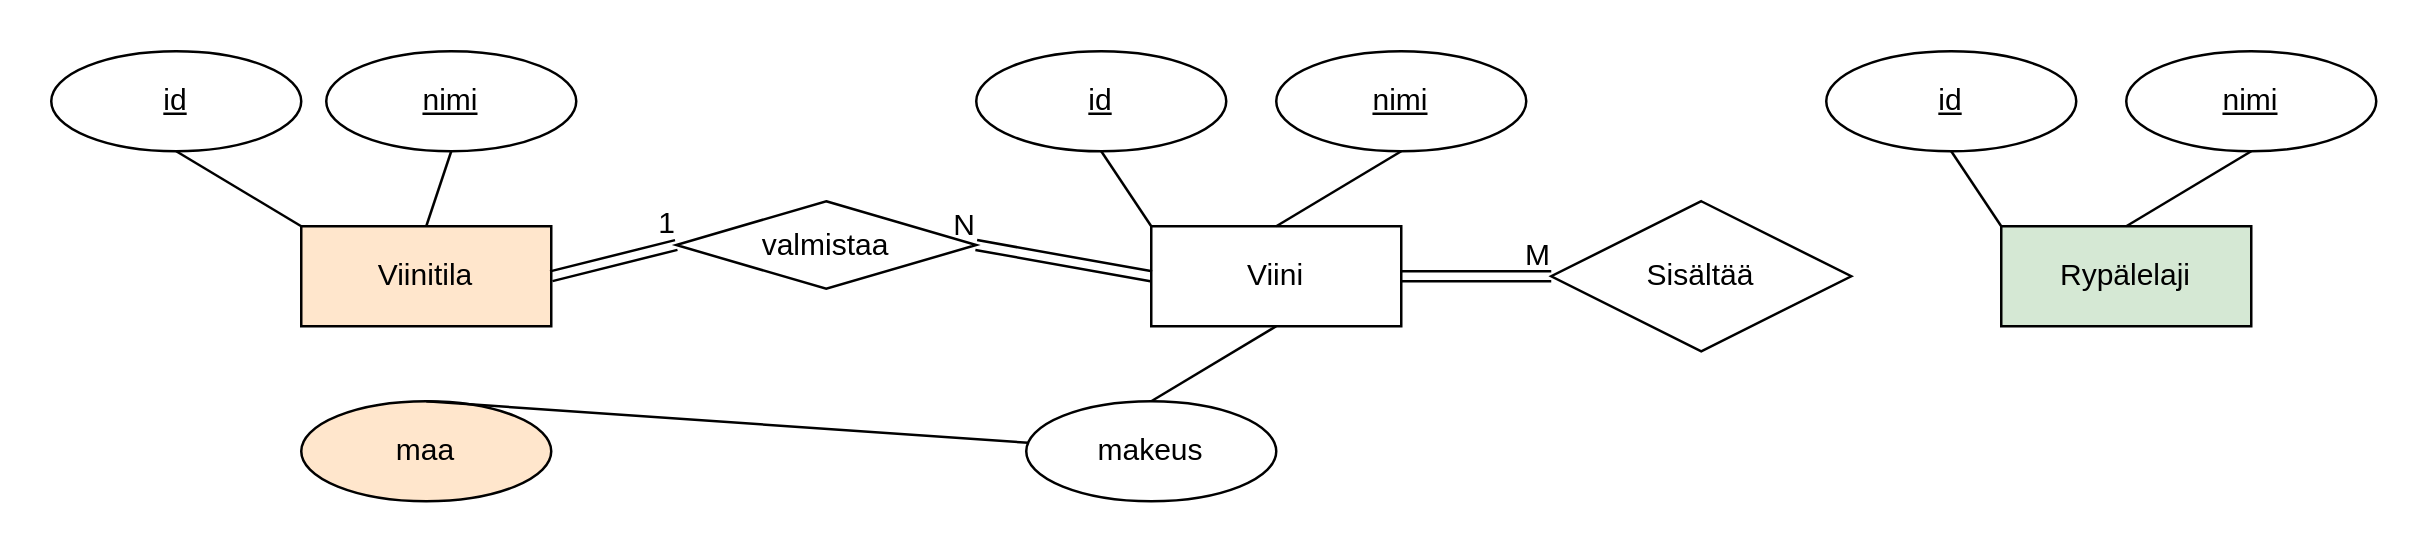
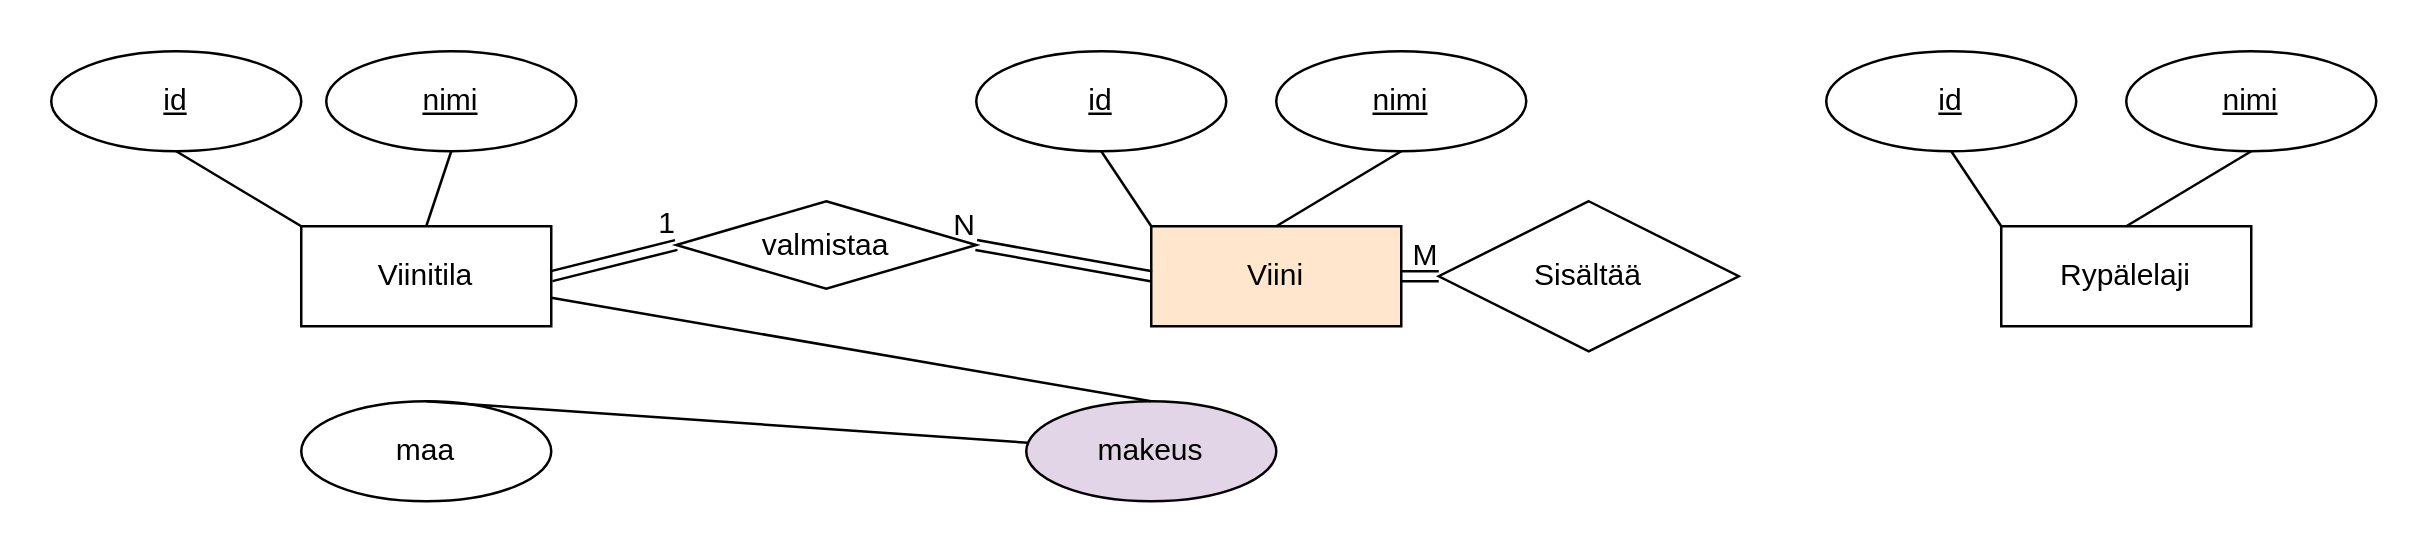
  <mxCell id="0" />
  <mxCell id="1" parent="0" />
- <mxCell id="2" value="Viinitila" style="whiteSpace=wrap;html=1;align=center;fillColor=#ffe6cc;" vertex="1" parent="1"><mxGeometry x="120" y="90" width="100" height="40" as="geometry" /></mxCell>
- <mxCell id="3" value="maa" style="ellipse;whiteSpace=wrap;html=1;align=center;fillColor=#ffe6cc;" vertex="1" parent="1"><mxGeometry x="120" y="160" width="100" height="40" as="geometry" /></mxCell>
+ <mxCell id="2" value="Viinitila" style="whiteSpace=wrap;html=1;align=center;" vertex="1" parent="1"><mxGeometry x="120" y="90" width="100" height="40" as="geometry" /></mxCell>
+ <mxCell id="3" value="maa" style="ellipse;whiteSpace=wrap;html=1;align=center;" vertex="1" parent="1"><mxGeometry x="120" y="160" width="100" height="40" as="geometry" /></mxCell>
  <mxCell id="4" value="id" style="ellipse;whiteSpace=wrap;html=1;align=center;fontStyle=4;" vertex="1" parent="1"><mxGeometry x="20" y="20" width="100" height="40" as="geometry" /></mxCell>
  <mxCell id="5" value="nimi" style="ellipse;whiteSpace=wrap;html=1;align=center;fontStyle=4;" vertex="1" parent="1"><mxGeometry x="130" y="20" width="100" height="40" as="geometry" /></mxCell>
  <mxCell id="6" value="" style="endArrow=none;html=1;rounded=0;exitX=0;exitY=0;exitDx=0;exitDy=0;entryX=0.5;entryY=1;entryDx=0;entryDy=0;" edge="1" parent="1" source="2" target="4"><mxGeometry relative="1" as="geometry"><mxPoint x="210" y="210" as="sourcePoint" /><mxPoint x="370" y="210" as="targetPoint" /></mxGeometry></mxCell>
  <mxCell id="7" value="" style="endArrow=none;html=1;rounded=0;exitX=0.5;exitY=0;exitDx=0;exitDy=0;entryX=0.5;entryY=1;entryDx=0;entryDy=0;" edge="1" parent="1" source="2" target="5"><mxGeometry relative="1" as="geometry"><mxPoint x="200" y="200" as="sourcePoint" /><mxPoint x="360" y="200" as="targetPoint" /></mxGeometry></mxCell>
  <mxCell id="8" value="" style="endArrow=none;html=1;rounded=0;exitX=0.5;exitY=0;exitDx=0;exitDy=0;" edge="1" parent="1" source="3" target="10"><mxGeometry relative="1" as="geometry"><mxPoint x="120" y="290" as="sourcePoint" /><mxPoint x="280" y="290" as="targetPoint" /></mxGeometry></mxCell>
- <mxCell id="9" value="Viini" style="whiteSpace=wrap;html=1;align=center;" vertex="1" parent="1"><mxGeometry x="460" y="90" width="100" height="40" as="geometry" /></mxCell>
- <mxCell id="10" value="makeus" style="ellipse;whiteSpace=wrap;html=1;align=center;" vertex="1" parent="1"><mxGeometry x="410" y="160" width="100" height="40" as="geometry" /></mxCell>
+ <mxCell id="9" value="Viini" style="whiteSpace=wrap;html=1;align=center;fillColor=#ffe6cc;" vertex="1" parent="1"><mxGeometry x="460" y="90" width="100" height="40" as="geometry" /></mxCell>
+ <mxCell id="10" value="makeus" style="ellipse;whiteSpace=wrap;html=1;align=center;fillColor=#e1d5e7;" vertex="1" parent="1"><mxGeometry x="410" y="160" width="100" height="40" as="geometry" /></mxCell>
  <mxCell id="11" value="id" style="ellipse;whiteSpace=wrap;html=1;align=center;fontStyle=4;" vertex="1" parent="1"><mxGeometry x="390" y="20" width="100" height="40" as="geometry" /></mxCell>
  <mxCell id="12" value="nimi" style="ellipse;whiteSpace=wrap;html=1;align=center;fontStyle=4;" vertex="1" parent="1"><mxGeometry x="510" y="20" width="100" height="40" as="geometry" /></mxCell>
  <mxCell id="13" value="" style="endArrow=none;html=1;rounded=0;exitX=0;exitY=0;exitDx=0;exitDy=0;entryX=0.5;entryY=1;entryDx=0;entryDy=0;" edge="1" parent="1" source="9" target="11"><mxGeometry relative="1" as="geometry"><mxPoint x="550" y="210" as="sourcePoint" /><mxPoint x="710" y="210" as="targetPoint" /></mxGeometry></mxCell>
  <mxCell id="14" value="" style="endArrow=none;html=1;rounded=0;exitX=0.5;exitY=0;exitDx=0;exitDy=0;entryX=0.5;entryY=1;entryDx=0;entryDy=0;" edge="1" parent="1" source="9" target="12"><mxGeometry relative="1" as="geometry"><mxPoint x="540" y="200" as="sourcePoint" /><mxPoint x="700" y="200" as="targetPoint" /></mxGeometry></mxCell>
- <mxCell id="15" value="" style="endArrow=none;html=1;rounded=0;entryX=0.5;entryY=1;entryDx=0;entryDy=0;exitX=0.5;exitY=0;exitDx=0;exitDy=0;" edge="1" parent="1" source="10" target="9"><mxGeometry relative="1" as="geometry"><mxPoint x="460" y="290" as="sourcePoint" /><mxPoint x="620" y="290" as="targetPoint" /></mxGeometry></mxCell>
+ <mxCell id="15" value="" style="endArrow=none;html=1;rounded=0;exitX=0.5;exitY=0;exitDx=0;exitDy=0;" edge="1" parent="1" source="10" target="2"><mxGeometry relative="1" as="geometry"><mxPoint x="460" y="290" as="sourcePoint" /><mxPoint x="620" y="290" as="targetPoint" /></mxGeometry></mxCell>
  <mxCell id="16" value="valmistaa" style="shape=rhombus;perimeter=rhombusPerimeter;whiteSpace=wrap;html=1;align=center;" vertex="1" parent="1"><mxGeometry x="270" y="80" width="120" height="35" as="geometry" /></mxCell>
  <mxCell id="17" value="" style="shape=link;html=1;rounded=0;entryX=1;entryY=0.5;entryDx=0;entryDy=0;exitX=0;exitY=0.5;exitDx=0;exitDy=0;" edge="1" parent="1" source="9" target="16"><mxGeometry relative="1" as="geometry"><mxPoint x="380" y="160" as="sourcePoint" /><mxPoint x="500" y="250" as="targetPoint" /></mxGeometry></mxCell>
  <mxCell id="18" value="N" style="resizable=0;html=1;align=right;verticalAlign=bottom;" connectable="0" vertex="1" parent="17"><mxGeometry x="1" relative="1" as="geometry" /></mxCell>
- <mxCell id="19" value="Rypälelaji" style="whiteSpace=wrap;html=1;align=center;fillColor=#d5e8d4;" vertex="1" parent="1"><mxGeometry x="800" y="90" width="100" height="40" as="geometry" /></mxCell>
+ <mxCell id="19" value="Rypälelaji" style="whiteSpace=wrap;html=1;align=center;" vertex="1" parent="1"><mxGeometry x="800" y="90" width="100" height="40" as="geometry" /></mxCell>
  <mxCell id="20" value="id" style="ellipse;whiteSpace=wrap;html=1;align=center;fontStyle=4;" vertex="1" parent="1"><mxGeometry x="730" y="20" width="100" height="40" as="geometry" /></mxCell>
  <mxCell id="21" value="nimi" style="ellipse;whiteSpace=wrap;html=1;align=center;fontStyle=4;" vertex="1" parent="1"><mxGeometry x="850" y="20" width="100" height="40" as="geometry" /></mxCell>
  <mxCell id="22" value="" style="endArrow=none;html=1;rounded=0;exitX=0;exitY=0;exitDx=0;exitDy=0;entryX=0.5;entryY=1;entryDx=0;entryDy=0;" edge="1" parent="1" source="19" target="20"><mxGeometry relative="1" as="geometry"><mxPoint x="890" y="210" as="sourcePoint" /><mxPoint x="1050" y="210" as="targetPoint" /></mxGeometry></mxCell>
  <mxCell id="23" value="" style="endArrow=none;html=1;rounded=0;exitX=0.5;exitY=0;exitDx=0;exitDy=0;entryX=0.5;entryY=1;entryDx=0;entryDy=0;" edge="1" parent="1" source="19" target="21"><mxGeometry relative="1" as="geometry"><mxPoint x="880" y="200" as="sourcePoint" /><mxPoint x="1040" y="200" as="targetPoint" /></mxGeometry></mxCell>
- <mxCell id="24" value="Sisältää" style="shape=rhombus;perimeter=rhombusPerimeter;whiteSpace=wrap;html=1;align=center;" vertex="1" parent="1"><mxGeometry x="620" y="80" width="120" height="60" as="geometry" /></mxCell>
+ <mxCell id="24" value="Sisältää" style="shape=rhombus;perimeter=rhombusPerimeter;whiteSpace=wrap;html=1;align=center;" vertex="1" parent="1"><mxGeometry x="575" y="80" width="120" height="60" as="geometry" /></mxCell>
  <mxCell id="25" value="" style="shape=link;html=1;rounded=0;entryX=0;entryY=0.5;entryDx=0;entryDy=0;exitX=1;exitY=0.5;exitDx=0;exitDy=0;" edge="1" parent="1" source="2" target="16"><mxGeometry relative="1" as="geometry"><mxPoint x="310" y="230" as="sourcePoint" /><mxPoint x="470" y="230" as="targetPoint" /></mxGeometry></mxCell>
  <mxCell id="26" value="1" style="resizable=0;html=1;align=right;verticalAlign=bottom;" connectable="0" vertex="1" parent="25"><mxGeometry x="1" relative="1" as="geometry" /></mxCell>
  <mxCell id="27" value="" style="shape=link;html=1;rounded=0;entryX=0;entryY=0.5;entryDx=0;entryDy=0;exitX=1;exitY=0.5;exitDx=0;exitDy=0;" edge="1" parent="1" source="9" target="24"><mxGeometry relative="1" as="geometry"><mxPoint x="640" y="240" as="sourcePoint" /><mxPoint x="800" y="240" as="targetPoint" /></mxGeometry></mxCell>
  <mxCell id="28" value="M" style="resizable=0;html=1;align=right;verticalAlign=bottom;" connectable="0" vertex="1" parent="27"><mxGeometry x="1" relative="1" as="geometry" /></mxCell>
